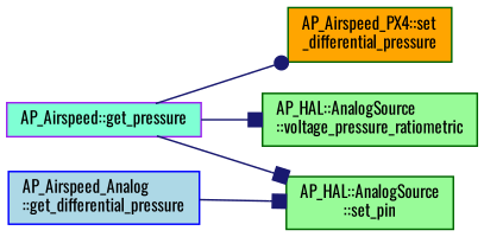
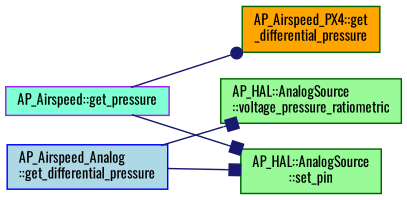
  digraph {
    fontname=Oswald
    rankdir=LR
    node [color=darkgreen fillcolor=palegreen fontname=Oswald fontsize=10 shape=record style=filled]
    edge [arrowhead=box color=midnightblue fontname=Oswald fontsize=10 labelfontname=Helvetica labelfontsize=10 style=solid]
    n1 [color=purple fillcolor=aquamarine fontcolor=black height=0.2 label="AP_Airspeed::get_pressure" width=0.4]
-   n2 [fillcolor=orange height=0.2 label="AP_Airspeed_PX4::set\l_differential_pressure" width=0.4]
+   n2 [fillcolor=orange height=0.2 label="AP_Airspeed_PX4::get\l_differential_pressure" width=0.4]
    n3 [height=0.2 label="AP_HAL::AnalogSource\l::set_pin" width=0.4]
    n4 [color=blue fillcolor=lightblue height=0.2 label="AP_Airspeed_Analog\l::get_differential_pressure" width=0.4]
    n5 [height=0.2 label="AP_HAL::AnalogSource\l::voltage_pressure_ratiometric" width=0.4]
    n1 -> n2 [arrowhead=dot]
    n1 -> n3
    n4 -> n3
-   n1 -> n5
+   n4 -> n5
  }
